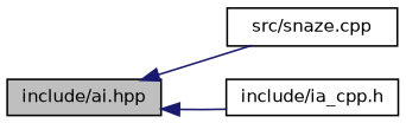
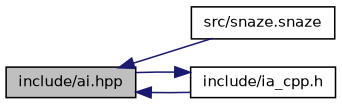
  digraph {
    rankdir=LR
    node [color=black fillcolor=white fontname=Helvetica fontsize=10 shape=record style=filled]
    edge [color=midnightblue dir=back fontname=Helvetica fontsize=10 labelfontname=Helvetica labelfontsize=10 style=solid]
    n1 [fillcolor=grey75 fontcolor=black height=0.2 label="include/ai.hpp" width=0.4]
-   n2 [height=0.2 label="src/snaze.cpp" width=0.4]
+   n2 [height=0.2 label="src/snaze.snaze" width=0.4]
    n3 [height=0.2 label="include/ia_cpp.h" width=0.4]
    n1 -> n2
    n1 -> n3
+   n3 -> n1
  }
